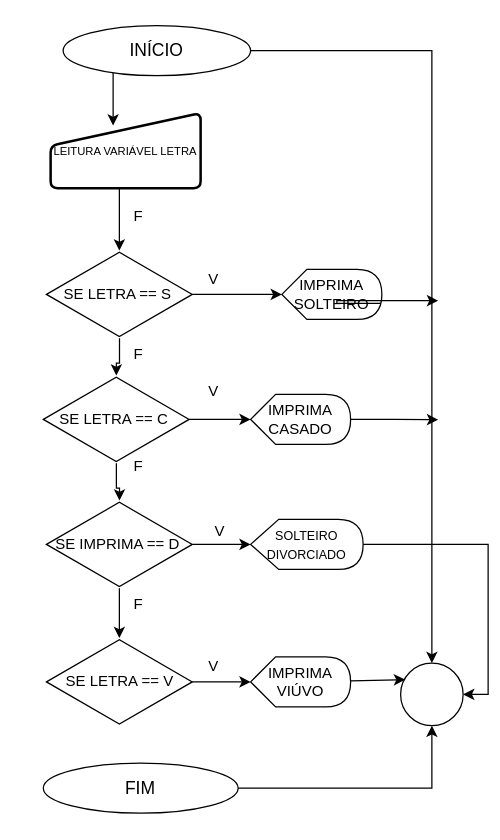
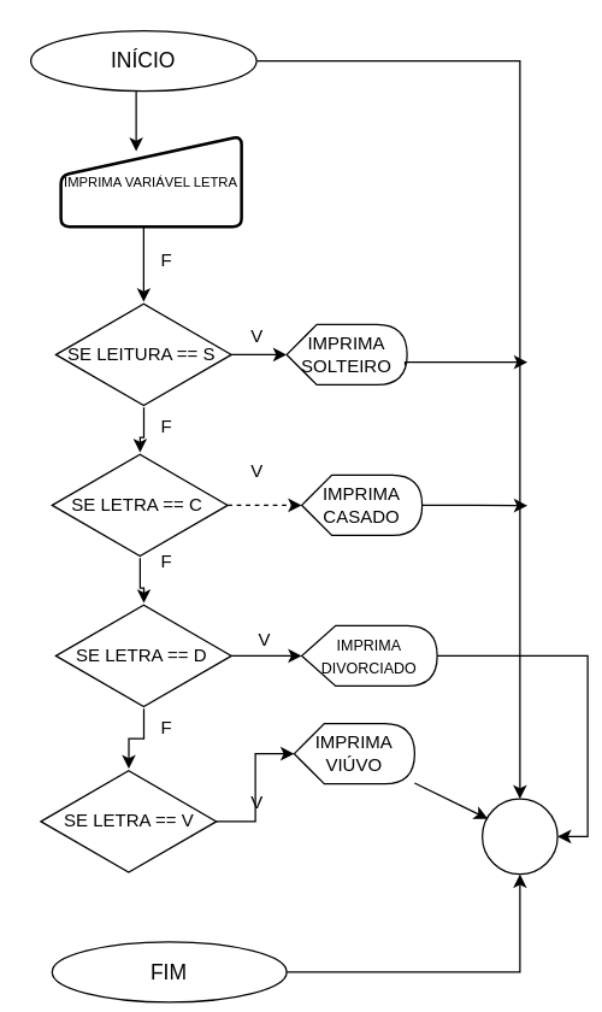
  <mxCell id="0" />
  <mxCell id="1" parent="0" />
  <mxCell id="2" value="" style="edgeStyle=orthogonalEdgeStyle;rounded=0;orthogonalLoop=1;jettySize=auto;html=1;" parent="1" source="4" edge="1"><mxGeometry relative="1" as="geometry"><Array as="points"><mxPoint x="90" y="80" /><mxPoint x="90" y="80" /></Array><mxPoint x="90" y="100" as="targetPoint" /></mxGeometry></mxCell>
  <mxCell id="3" style="edgeStyle=orthogonalEdgeStyle;rounded=0;orthogonalLoop=1;jettySize=auto;html=1;exitX=1;exitY=0.5;exitDx=0;exitDy=0;" edge="1" parent="1" source="4" target="34"><mxGeometry relative="1" as="geometry"><mxPoint x="350" y="600" as="targetPoint" /></mxGeometry></mxCell>
- <mxCell id="4" value="&lt;font style=&quot;font-size: 14px;&quot;&gt;INÍCIO&lt;/font&gt;" style="ellipse;whiteSpace=wrap;html=1;" parent="1" vertex="1"><mxGeometry x="50" y="20" width="150" height="40" as="geometry" /></mxCell>
+ <mxCell id="4" value="&lt;font style=&quot;font-size: 14px;&quot;&gt;INÍCIO&lt;/font&gt;" style="ellipse;whiteSpace=wrap;html=1;" parent="1" vertex="1"><mxGeometry x="20" y="20" width="150" height="40" as="geometry" /></mxCell>
  <mxCell id="5" style="rounded=0;orthogonalLoop=1;jettySize=auto;html=1;edgeStyle=orthogonalEdgeStyle;entryX=0.5;entryY=1;entryDx=0;entryDy=0;" edge="1" parent="1" source="6" target="34"><mxGeometry relative="1" as="geometry"><mxPoint x="350" y="630" as="targetPoint" /></mxGeometry></mxCell>
- <mxCell id="6" value="&lt;font style=&quot;font-size: 14px;&quot;&gt;FIM&lt;/font&gt;" style="ellipse;whiteSpace=wrap;html=1;" parent="1" vertex="1"><mxGeometry x="34.16" y="610" width="155.84" height="40" as="geometry" /></mxCell>
+ <mxCell id="6" value="&lt;font style=&quot;font-size: 14px;&quot;&gt;FIM&lt;/font&gt;" style="ellipse;whiteSpace=wrap;html=1;" parent="1" vertex="1"><mxGeometry x="34.16" y="625" width="155.84" height="40" as="geometry" /></mxCell>
  <mxCell id="7" value="" style="edgeStyle=orthogonalEdgeStyle;rounded=0;orthogonalLoop=1;jettySize=auto;html=1;" parent="1" source="8" target="17" edge="1"><mxGeometry relative="1" as="geometry"><Array as="points"><mxPoint x="95" y="170" /><mxPoint x="95" y="170" /></Array></mxGeometry></mxCell>
- <mxCell id="8" value="&lt;font style=&quot;font-size: 9px;&quot;&gt;LEITURA VARIÁVEL LETRA&lt;/font&gt;" style="html=1;strokeWidth=2;shape=manualInput;whiteSpace=wrap;rounded=1;size=26;arcSize=11;" parent="1" vertex="1"><mxGeometry x="40" y="90" width="120" height="60" as="geometry" /></mxCell>
+ <mxCell id="8" value="&lt;font style=&quot;font-size: 9px;&quot;&gt;IMPRIMA VARIÁVEL LETRA&lt;/font&gt;" style="html=1;strokeWidth=2;shape=manualInput;whiteSpace=wrap;rounded=1;size=26;arcSize=11;" parent="1" vertex="1"><mxGeometry x="40" y="90" width="120" height="60" as="geometry" /></mxCell>
  <mxCell id="9" value="" style="edgeStyle=orthogonalEdgeStyle;rounded=0;orthogonalLoop=1;jettySize=auto;html=1;" parent="1" source="11" target="19" edge="1"><mxGeometry relative="1" as="geometry" /></mxCell>
  <mxCell id="10" value="" style="edgeStyle=orthogonalEdgeStyle;rounded=0;orthogonalLoop=1;jettySize=auto;html=1;" parent="1" source="11" edge="1"><mxGeometry relative="1" as="geometry"><mxPoint x="200" y="435" as="targetPoint" /></mxGeometry></mxCell>
- <mxCell id="11" value="SE IMPRIMA == D&amp;nbsp;" style="html=1;whiteSpace=wrap;aspect=fixed;shape=isoRectangle;" parent="1" vertex="1"><mxGeometry x="36.66" y="400" width="116.67" height="70" as="geometry" /></mxCell>
+ <mxCell id="11" value="SE LETRA == D&amp;nbsp;" style="html=1;whiteSpace=wrap;aspect=fixed;shape=isoRectangle;" parent="1" vertex="1"><mxGeometry x="36.66" y="400" width="116.67" height="70" as="geometry" /></mxCell>
  <mxCell id="12" value="" style="edgeStyle=orthogonalEdgeStyle;rounded=0;orthogonalLoop=1;jettySize=auto;html=1;" parent="1" source="14" target="11" edge="1"><mxGeometry relative="1" as="geometry" /></mxCell>
- <mxCell id="13" value="" style="edgeStyle=orthogonalEdgeStyle;rounded=0;orthogonalLoop=1;jettySize=auto;html=1;" parent="1" source="14" target="22" edge="1"><mxGeometry relative="1" as="geometry" /></mxCell>
+ <mxCell id="13" value="" style="edgeStyle=orthogonalEdgeStyle;rounded=0;orthogonalLoop=1;jettySize=auto;html=1;dashed=1;" parent="1" source="14" target="22" edge="1"><mxGeometry relative="1" as="geometry" /></mxCell>
  <mxCell id="14" value="SE LETRA == C&amp;nbsp;" style="html=1;whiteSpace=wrap;aspect=fixed;shape=isoRectangle;" parent="1" vertex="1"><mxGeometry x="34.16" y="300" width="116.67" height="70" as="geometry" /></mxCell>
  <mxCell id="15" value="" style="edgeStyle=orthogonalEdgeStyle;rounded=0;orthogonalLoop=1;jettySize=auto;html=1;" parent="1" source="17" target="14" edge="1"><mxGeometry relative="1" as="geometry" /></mxCell>
  <mxCell id="16" value="" style="edgeStyle=orthogonalEdgeStyle;rounded=0;orthogonalLoop=1;jettySize=auto;html=1;" parent="1" source="17" target="20" edge="1"><mxGeometry relative="1" as="geometry" /></mxCell>
- <mxCell id="17" value="SE LETRA == S&amp;nbsp;" style="html=1;whiteSpace=wrap;aspect=fixed;shape=isoRectangle;" parent="1" vertex="1"><mxGeometry x="36.66" y="200" width="116.67" height="70" as="geometry" /></mxCell>
+ <mxCell id="17" value="SE LEITURA == S&amp;nbsp;" style="html=1;whiteSpace=wrap;aspect=fixed;shape=isoRectangle;" parent="1" vertex="1"><mxGeometry x="36.66" y="200" width="116.67" height="70" as="geometry" /></mxCell>
  <mxCell id="18" value="" style="edgeStyle=orthogonalEdgeStyle;rounded=0;orthogonalLoop=1;jettySize=auto;html=1;" parent="1" source="19" target="26" edge="1"><mxGeometry relative="1" as="geometry" /></mxCell>
- <mxCell id="19" value="SE LETRA == V" style="html=1;whiteSpace=wrap;aspect=fixed;shape=isoRectangle;" parent="1" vertex="1"><mxGeometry x="36.66" y="510" width="116.67" height="70" as="geometry" /></mxCell>
- <mxCell id="20" value="IMPRIMA SOLTEIRO" style="shape=display;whiteSpace=wrap;html=1;" parent="1" vertex="1"><mxGeometry x="225" y="215" width="80" height="40" as="geometry" /></mxCell>
+ <mxCell id="19" value="SE LETRA == V" style="html=1;whiteSpace=wrap;aspect=fixed;shape=isoRectangle;" parent="1" vertex="1"><mxGeometry x="26.66" y="510" width="116.67" height="70" as="geometry" /></mxCell>
+ <mxCell id="20" value="IMPRIMA SOLTEIRO" style="shape=display;whiteSpace=wrap;html=1;" parent="1" vertex="1"><mxGeometry x="190" y="215" width="80" height="40" as="geometry" /></mxCell>
  <mxCell id="21" style="edgeStyle=orthogonalEdgeStyle;rounded=0;orthogonalLoop=1;jettySize=auto;html=1;exitX=1;exitY=0.5;exitDx=0;exitDy=0;exitPerimeter=0;" edge="1" parent="1" source="22"><mxGeometry relative="1" as="geometry"><mxPoint x="350" y="335.286" as="targetPoint" /></mxGeometry></mxCell>
  <mxCell id="22" value="IMPRIMA CASADO" style="shape=display;whiteSpace=wrap;html=1;" parent="1" vertex="1"><mxGeometry x="200" y="315" width="80" height="40" as="geometry" /></mxCell>
  <mxCell id="23" style="edgeStyle=orthogonalEdgeStyle;rounded=0;orthogonalLoop=1;jettySize=auto;html=1;entryX=1;entryY=0.5;entryDx=0;entryDy=0;" edge="1" parent="1" source="24" target="34"><mxGeometry relative="1" as="geometry" /></mxCell>
- <mxCell id="24" value="&lt;font style=&quot;font-size: 10px;&quot;&gt;SOLTEIRO DIVORCIADO&lt;/font&gt;" style="shape=display;whiteSpace=wrap;html=1;" parent="1" vertex="1"><mxGeometry x="200" y="415" width="90" height="40" as="geometry" /></mxCell>
+ <mxCell id="24" value="&lt;font style=&quot;font-size: 10px;&quot;&gt;IMPRIMA DIVORCIADO&lt;/font&gt;" style="shape=display;whiteSpace=wrap;html=1;" parent="1" vertex="1"><mxGeometry x="200" y="415" width="90" height="40" as="geometry" /></mxCell>
  <mxCell id="25" value="" style="edgeStyle=none;rounded=0;orthogonalLoop=1;jettySize=auto;html=1;entryX=0.071;entryY=0.264;entryDx=0;entryDy=0;entryPerimeter=0;" edge="1" parent="1" source="26" target="34"><mxGeometry relative="1" as="geometry" /></mxCell>
- <mxCell id="26" value="IMPRIMA VIÚVO" style="shape=display;whiteSpace=wrap;html=1;" parent="1" vertex="1"><mxGeometry x="200" y="525" width="80" height="40" as="geometry" /></mxCell>
+ <mxCell id="26" value="IMPRIMA VIÚVO" style="shape=display;whiteSpace=wrap;html=1;" parent="1" vertex="1"><mxGeometry x="195" y="480" width="80" height="40" as="geometry" /></mxCell>
  <mxCell id="27" value="V" style="text;html=1;align=center;verticalAlign=middle;resizable=0;points=[];autosize=1;strokeColor=none;fillColor=none;" vertex="1" parent="1"><mxGeometry x="155" y="208" width="30" height="30" as="geometry" /></mxCell>
  <mxCell id="28" value="V" style="text;html=1;align=center;verticalAlign=middle;resizable=0;points=[];autosize=1;strokeColor=none;fillColor=none;" vertex="1" parent="1"><mxGeometry x="155" y="298" width="30" height="30" as="geometry" /></mxCell>
  <mxCell id="29" value="V" style="text;html=1;align=center;verticalAlign=middle;resizable=0;points=[];autosize=1;strokeColor=none;fillColor=none;" vertex="1" parent="1"><mxGeometry x="160" y="410" width="30" height="30" as="geometry" /></mxCell>
  <mxCell id="30" value="V" style="text;html=1;align=center;verticalAlign=middle;resizable=0;points=[];autosize=1;strokeColor=none;fillColor=none;" vertex="1" parent="1"><mxGeometry x="155" y="518" width="30" height="30" as="geometry" /></mxCell>
  <mxCell id="31" value="F" style="text;html=1;align=center;verticalAlign=middle;resizable=0;points=[];autosize=1;strokeColor=none;fillColor=none;" vertex="1" parent="1"><mxGeometry x="95" y="468" width="30" height="30" as="geometry" /></mxCell>
  <mxCell id="32" value="F" style="text;html=1;align=center;verticalAlign=middle;resizable=0;points=[];autosize=1;strokeColor=none;fillColor=none;" vertex="1" parent="1"><mxGeometry x="95" y="358" width="30" height="30" as="geometry" /></mxCell>
  <mxCell id="33" value="F" style="text;html=1;align=center;verticalAlign=middle;resizable=0;points=[];autosize=1;strokeColor=none;fillColor=none;" vertex="1" parent="1"><mxGeometry x="95" y="268" width="30" height="30" as="geometry" /></mxCell>
  <mxCell id="34" value="" style="ellipse;whiteSpace=wrap;html=1;aspect=fixed;" vertex="1" parent="1"><mxGeometry x="320" y="530" width="50" height="50" as="geometry" /></mxCell>
  <mxCell id="35" style="edgeStyle=orthogonalEdgeStyle;rounded=0;orthogonalLoop=1;jettySize=auto;html=1;exitX=0.984;exitY=0.679;exitDx=0;exitDy=0;exitPerimeter=0;" edge="1" parent="1" source="20"><mxGeometry relative="1" as="geometry"><mxPoint x="350" y="240" as="targetPoint" /><mxPoint x="280" y="240" as="sourcePoint" /><Array as="points"><mxPoint x="269" y="240" /></Array></mxGeometry></mxCell>
  <mxCell id="36" value="F" style="text;html=1;align=center;verticalAlign=middle;resizable=0;points=[];autosize=1;strokeColor=none;fillColor=none;" vertex="1" parent="1"><mxGeometry x="95" y="158" width="30" height="30" as="geometry" /></mxCell>
